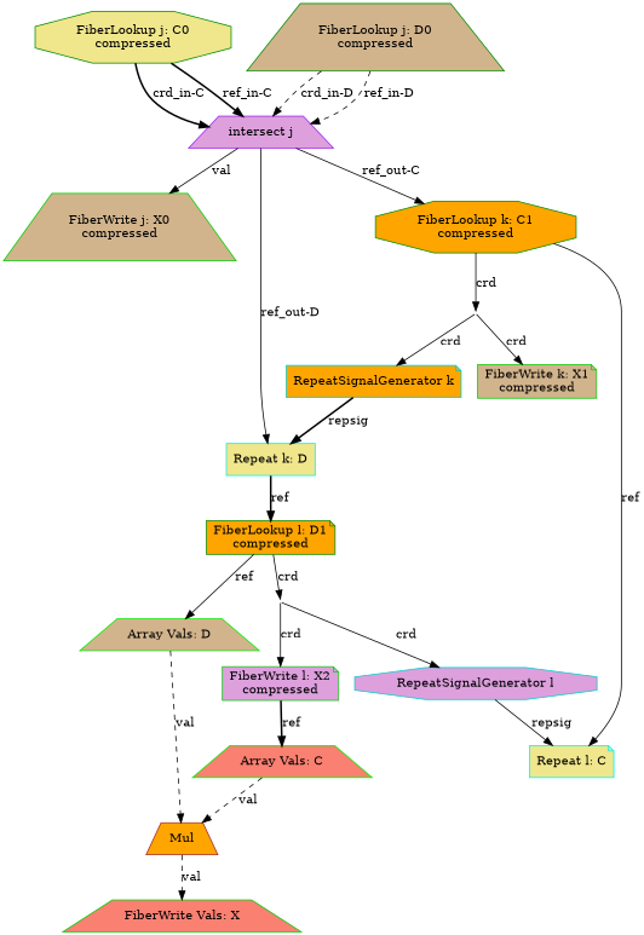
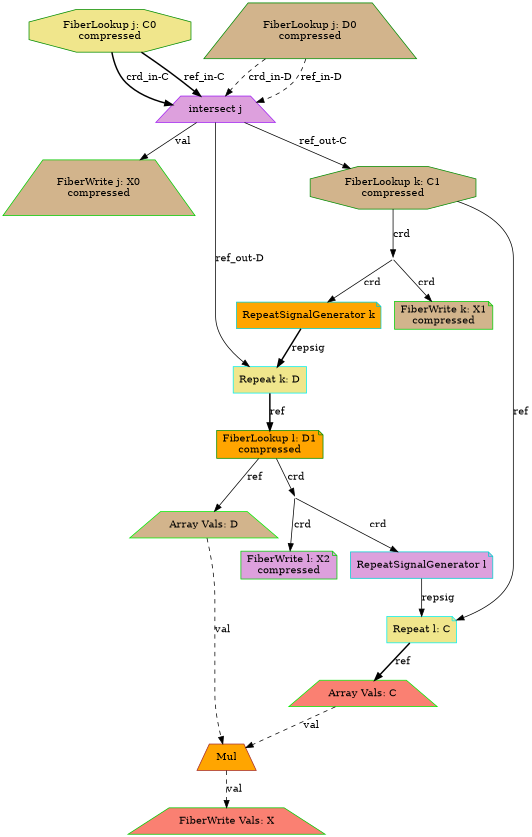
  digraph {
    node [color=green4 fillcolor=tan shape=trapezium style=filled type=fiberlookup]
    edge [style=solid type=crd]
    n1 [fillcolor=khaki format=compressed index=j label="FiberLookup j: C0\ncompressed" root=true shape=octagon src=true tensor=C]
    n2 [color=purple fillcolor=plum index=j label="intersect j" type=intersect]
    n3 [color=green3 crdsize=C0_dim format=compressed index=j label="FiberWrite j: X0\ncompressed" segsize=2 sink=true tensor=X type=fiberwrite]
-   n4 [fillcolor=orange format=compressed index=k label="FiberLookup k: C1\ncompressed" root=false shape=octagon src=true tensor=C]
+   n4 [format=compressed index=k label="FiberLookup k: C1\ncompressed" root=false shape=octagon src=true tensor=C]
    n5 [color=cyan2 fillcolor=khaki index=k label="Repeat k: D" root=false shape=box tensor=D type=repeat]
    13 [shape=point style=invis type=broadcast color="" fillcolor=""]
    n7 [color=cyan2 fillcolor=khaki index=l label="Repeat l: C" root=false shape=note tensor=C type=repeat]
    n8 [fillcolor=orange format=compressed index=l label="FiberLookup l: D1\ncompressed" root=false shape=note src=true tensor=D]
    n9 [color=green3 crdsize="C0_dim*C1_dim" format=compressed index=k label="FiberWrite k: X1\ncompressed" segsize="C0_dim+1" shape=note sink=true tensor=X type=fiberwrite]
    n10 [color=cyan3 fillcolor=orange index=k label="RepeatSignalGenerator k" shape=note type=repsiggen]
    n11 [color=green2 fillcolor=salmon label="Array Vals: C" tensor=C type=arrayvals]
    9 [shape=point style=invis type=broadcast color="" fillcolor=""]
    n13 [color=green2 label="Array Vals: D" tensor=D type=arrayvals]
    n14 [color=green3 crdsize="C0_dim*C1_dim*D1_dim" fillcolor=plum format=compressed index=l label="FiberWrite l: X2\ncompressed" segsize="C0_dim*C1_dim+1" shape=note sink=true tensor=X type=fiberwrite]
-   n15 [color=cyan3 fillcolor=plum index=l label="RepeatSignalGenerator l" shape=octagon type=repsiggen]
+   n15 [color=cyan3 fillcolor=plum index=l label="RepeatSignalGenerator l" shape=note type=repsiggen]
    n16 [color=brown fillcolor=orange label=Mul type=mul]
    n17 [color=green3 fillcolor=salmon label="FiberWrite Vals: X" sink=true tensor=X type=fiberwrite]
    n18 [format=compressed index=j label="FiberLookup j: D0\ncompressed" root=true src=true tensor=D]
    n1 -> n2 [label="crd_in-C" style=bold]
    n1 -> n2 [label="ref_in-C" style=bold type=ref]
    n2 -> n3 [label=val]
    n2 -> n4 [label="ref_out-C" type=ref]
    n2 -> n5 [label="ref_out-D" type=ref]
    n4 -> 13 [label=crd]
    n4 -> n7 [label=ref type=ref]
    n5 -> n8 [label=ref style=bold type=ref]
    13 -> n9 [label=crd]
    13 -> n10 [label=crd]
-   n14 -> n11 [label=ref style=bold type=ref]
+   n7 -> n11 [label=ref style=bold type=ref]
    n8 -> 9 [label=crd]
    n8 -> n13 [label=ref type=ref]
    n10 -> n5 [label=repsig style=bold type=repsig]
    n11 -> n16 [label=val style=dashed type=val]
    9 -> n14 [label=crd]
    9 -> n15 [label=crd]
    n13 -> n16 [label=val style=dashed type=val]
    n15 -> n7 [label=repsig type=repsig]
    n16 -> n17 [label=val style=dashed type=val]
    n18 -> n2 [label="crd_in-D" style=dashed]
    n18 -> n2 [label="ref_in-D" style=dashed type=ref]
  }
